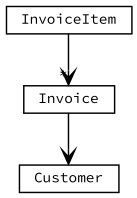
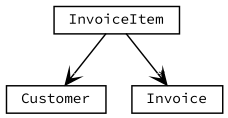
  digraph {
    fontname="Source Code Pro"
    nodesep=0.25
    ranksep=0.5
    node [fontcolor=black fontname="Source Code Pro" fontsize=10 margin=0 shape=plaintext]
    edge [arrowhead=open color=black fontname="Source Code Pro" fontsize=10 labelfontname=Helvetica labelfontsize=10 weight=1]
    n1 [height=0 label=<<table title="gr.spinellis.invoice.Customer" border="0" cellborder="1" cellspacing="0" cellpadding="2" href="Customer.html" target="_parent"><tr><td><table border="0" cellspacing="0" cellpadding="1"><tr><td align="center" balign="center"> Customer </td></tr></table></td></tr></table>> width=0]
    n2 [height=0 label=<<table title="gr.spinellis.invoice.InvoiceItem" border="0" cellborder="1" cellspacing="0" cellpadding="2" href="InvoiceItem.html" target="_parent"><tr><td><table border="0" cellspacing="0" cellpadding="1"><tr><td align="center" balign="center"> InvoiceItem </td></tr></table></td></tr></table>> width=0]
    n3 [height=0 label=<<table title="gr.spinellis.invoice.Invoice" border="0" cellborder="1" cellspacing="0" cellpadding="2" href="Invoice.html" target="_parent"><tr><td><table border="0" cellspacing="0" cellpadding="1"><tr><td align="center" balign="center"> Invoice </td></tr></table></td></tr></table>> width=0]
    n2 -> n3 [headlabel="*"]
-   n3 -> n1
+   n2 -> n1
  }
